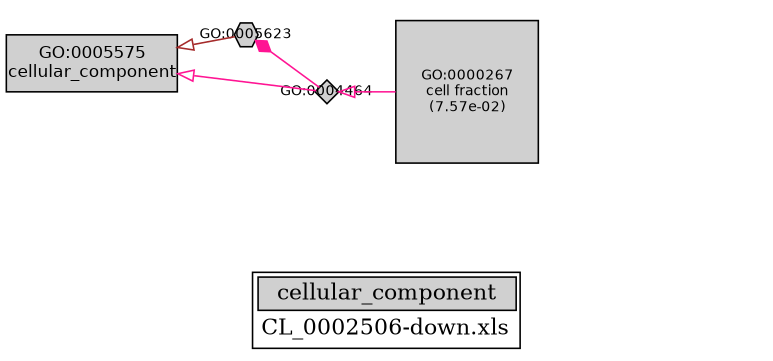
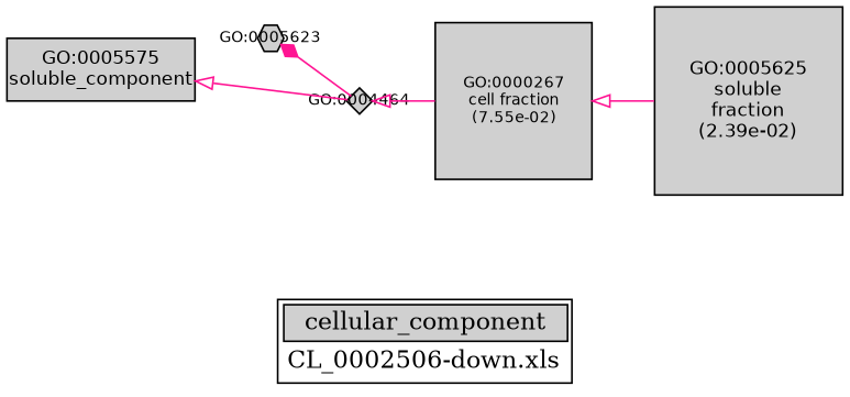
  digraph {
    bgcolor="#FFFFFF"
    label=<<TABLE COLOR="black" BGCOLOR="white"><TR><TD COLSPAN="2" BGCOLOR="#D0D0D0"><FONT COLOR="black">cellular_component</FONT></TD></TR><TR><TD BORDER="0">CL_0002506-down.xls</TD></TR></TABLE>>
    rankdir=LR
    node [color=black fillcolor="#D0D0D0" fixedsize=true fontcolor=black fontname=Helvetica fontsize=10.8 shape=box style=filled]
    edge [arrowtail=empty color=deeppink dir=back weight=5.0]
-   n2 [fontsize=8.99272671392 height=1.24898982138 label=<<TABLE BORDER="0"><TR><TD>GO:0000267<BR/>cell fraction<BR/>(7.57e-02)</TD></TR></TABLE>> width=1.24898982138]
+   n1 [height=1.5 label=<<TABLE BORDER="0"><TR><TD>GO:0005625<BR/>soluble<BR/>fraction<BR/>(2.39e-02)</TD></TR></TABLE>> width=1.5]
+   n2 [fontsize=8.99272671392 height=1.24898982138 label=<<TABLE BORDER="0"><TR><TD>GO:0000267<BR/>cell fraction<BR/>(7.55e-02)</TD></TR></TABLE>> width=1.24898982138]
    "GO:0005623" [fontsize=9 height=0.213374560382 shape=hexagon width=0.213374560382]
    n4 [fontsize=9 height=0.213374560382 label="GO:0004464" shape=diamond width=0.213374560382]
-   n5 [label=<<TABLE BORDER="0"><TR><TD>GO:0005575<BR/>cellular_component</TD></TR></TABLE>> width=1.5]
+   n5 [label=<<TABLE BORDER="0"><TR><TD>GO:0005575<BR/>soluble_component</TD></TR></TABLE>> width=1.5]
    subgraph sub_1 {
+     n1
      n2
      "GO:0005623"
      n4
      n5
    }
    subgraph sub_2 {
      subgraph sub_3 {
        subgraph sub_4 {
        }
        subgraph sub_5 {
        }
      }
      subgraph sub_6 {
        "GO:0005623"
        n4
      }
      subgraph sub_7 {
+       n1
        n2
        "GO:0005623"
        n4
        n5
      }
    }
+   n2 -> n1
    "GO:0005623" -> n4 [arrowtail=diamond weight=2.5]
    n4 -> n2
-   n5 -> "GO:0005623" [color=brown]
    n5 -> n4
  }
